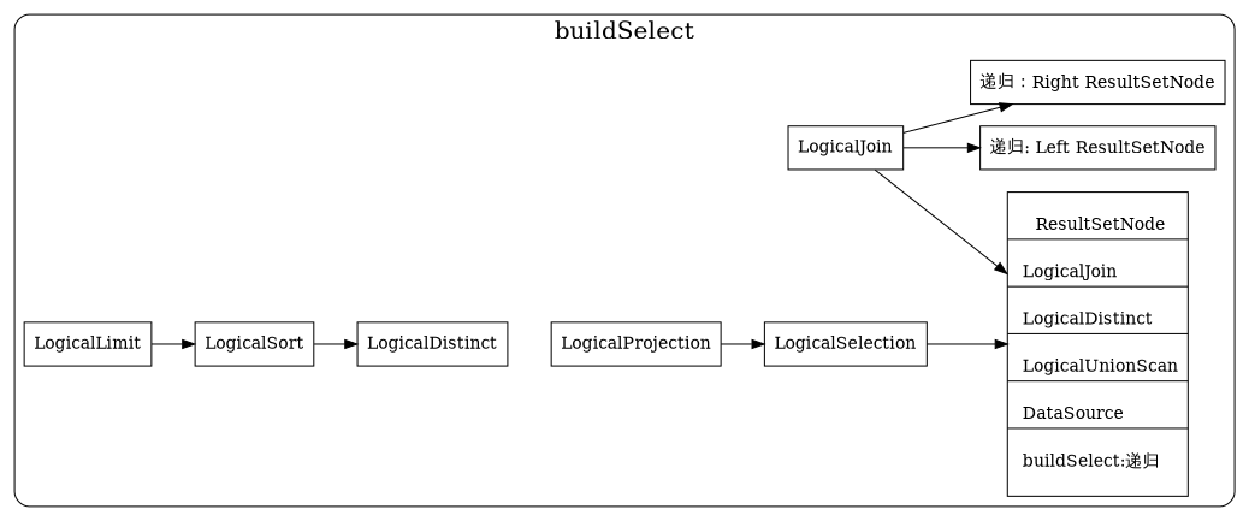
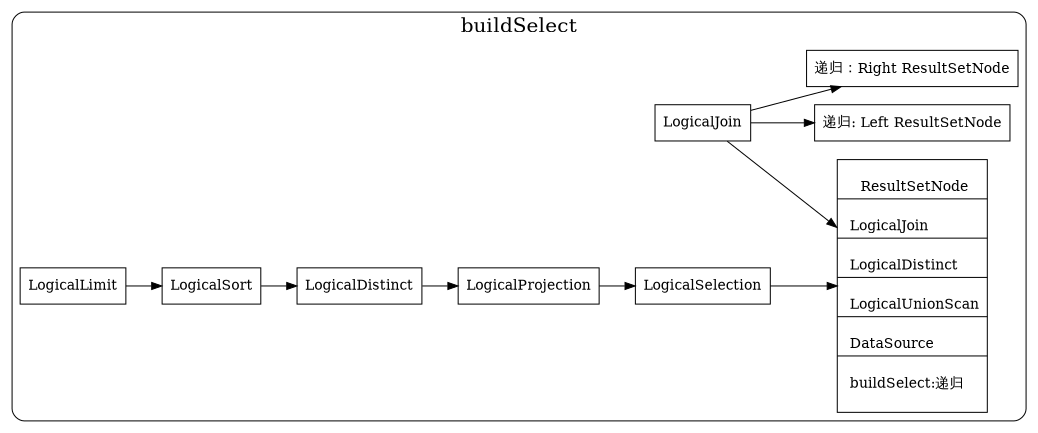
  digraph {
    newrank=true
    rankdir=LR
    node [shape=box]
    n1 [label="{{\n        ResultSetNode|\n        LogicalJoin\l|\n        LogicalDistinct\l|\n        LogicalUnionScan\l|\n        DataSource\l|\n        buildSelect:递归\l\n      }}" shape=record]
    LogicalJoin
    LogicalSelection
    LogicalProjection
    LogicalDistinct
    LogicalSort
    LogicalLimit
    n8 [label="递归: Left ResultSetNode"]
    n9 [label="递归：Right ResultSetNode"]
    subgraph cluster_1 {
      fontsize=20
      label=buildSelect
      style=rounded
      n1
      LogicalJoin
      LogicalSelection
      LogicalProjection
      LogicalDistinct
      LogicalSort
      LogicalLimit
      n8
      n9
    }
    LogicalJoin -> n1
    LogicalJoin -> n8
    LogicalJoin -> n9
    LogicalSelection -> n1
    LogicalProjection -> LogicalSelection
+   LogicalDistinct -> LogicalProjection
    LogicalSort -> LogicalDistinct
    LogicalLimit -> LogicalSort
  }
